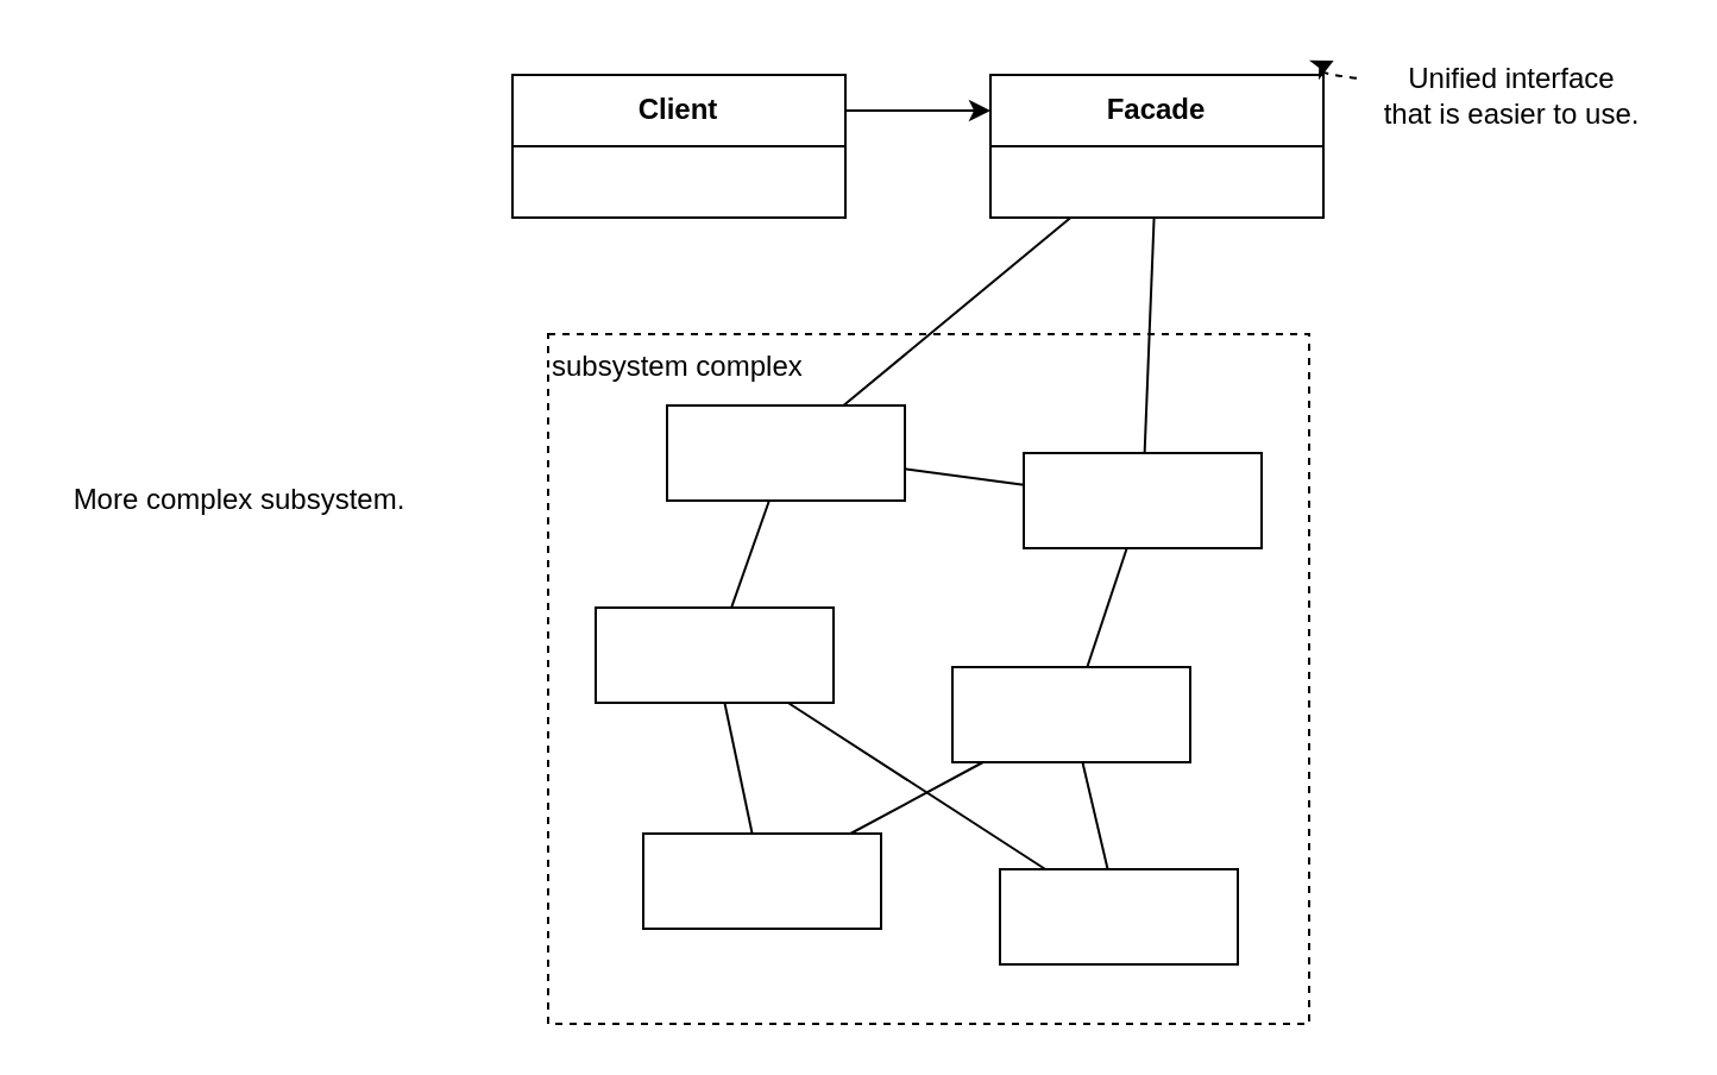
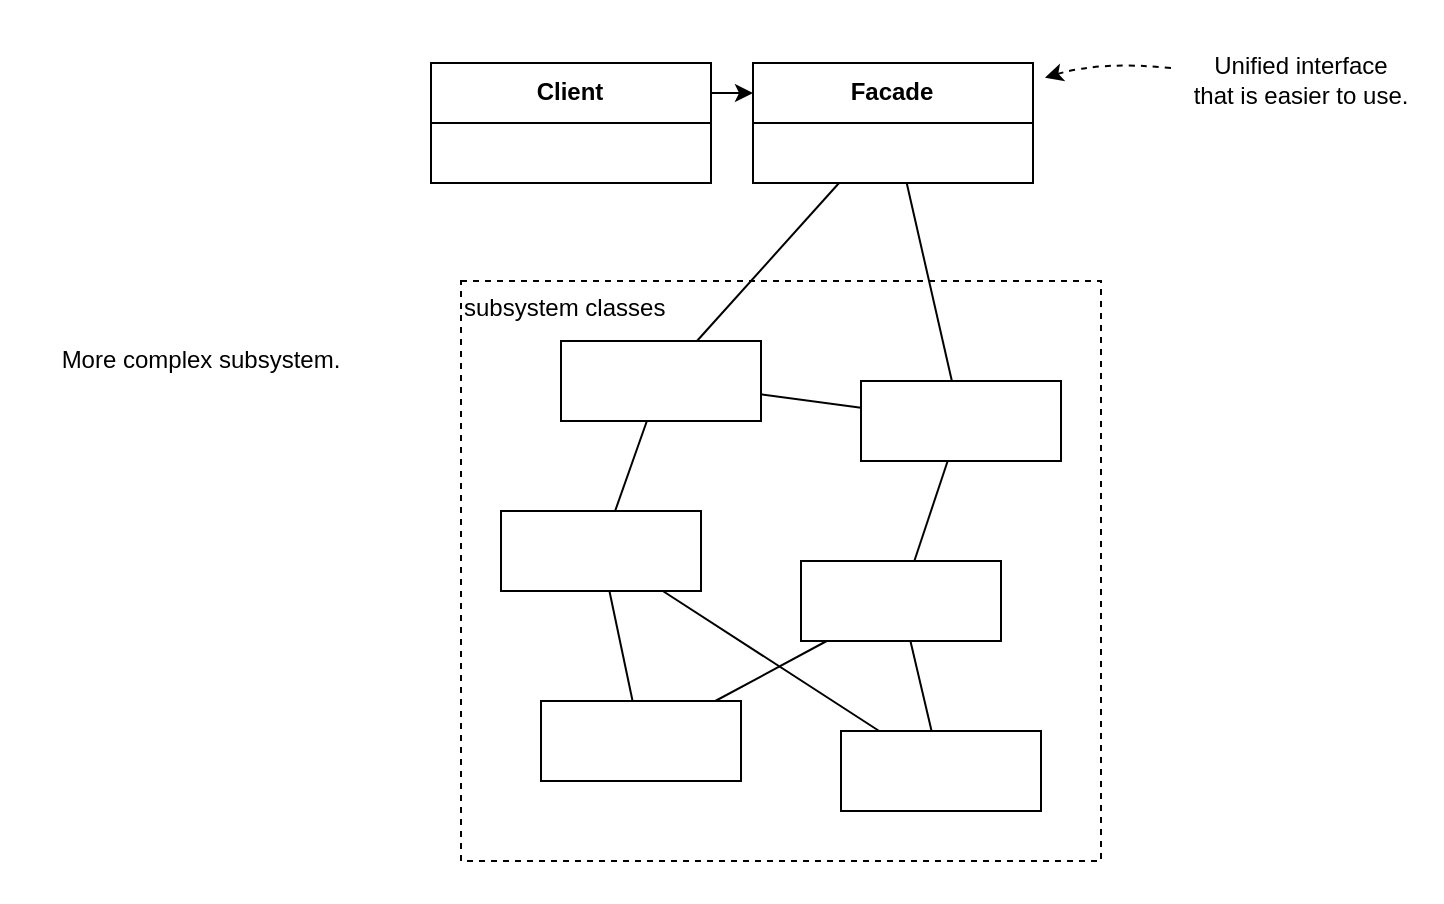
  <mxCell id="0" />
  <mxCell id="1" parent="0" />
- <mxCell id="2" value="subsystem complex" style="rounded=0;whiteSpace=wrap;html=1;fillColor=none;dashed=1;verticalAlign=top;align=left;" parent="1" vertex="1"><mxGeometry x="230" y="140" width="320" height="290" as="geometry" /></mxCell>
+ <mxCell id="2" value="subsystem classes" style="rounded=0;whiteSpace=wrap;html=1;fillColor=none;dashed=1;verticalAlign=top;align=left;" parent="1" vertex="1"><mxGeometry x="230" y="140" width="320" height="290" as="geometry" /></mxCell>
  <mxCell id="3" value="&lt;b&gt;Client&lt;/b&gt;" style="swimlane;fontStyle=0;childLayout=stackLayout;horizontal=1;startSize=30;horizontalStack=0;resizeParent=1;resizeParentMax=0;resizeLast=0;collapsible=1;marginBottom=0;whiteSpace=wrap;html=1;" parent="1" vertex="1"><mxGeometry x="215" y="31" width="140" height="60" as="geometry" /></mxCell>
- <mxCell id="4" value="&lt;b&gt;Facade&lt;/b&gt;" style="swimlane;fontStyle=0;childLayout=stackLayout;horizontal=1;startSize=30;horizontalStack=0;resizeParent=1;resizeParentMax=0;resizeLast=0;collapsible=1;marginBottom=0;whiteSpace=wrap;html=1;" vertex="1" parent="1"><mxGeometry x="416" y="31" width="140" height="60" as="geometry" /></mxCell>
+ <mxCell id="4" value="&lt;b&gt;Facade&lt;/b&gt;" style="swimlane;fontStyle=0;childLayout=stackLayout;horizontal=1;startSize=30;horizontalStack=0;resizeParent=1;resizeParentMax=0;resizeLast=0;collapsible=1;marginBottom=0;whiteSpace=wrap;html=1;" vertex="1" parent="1"><mxGeometry x="376" y="31" width="140" height="60" as="geometry" /></mxCell>
  <mxCell id="5" value="" style="endArrow=classic;html=1;rounded=0;exitX=1;exitY=0.25;exitDx=0;exitDy=0;entryX=0;entryY=0.25;entryDx=0;entryDy=0;" edge="1" parent="1" source="3" target="4"><mxGeometry width="50" height="50" relative="1" as="geometry"><mxPoint x="370" y="163" as="sourcePoint" /><mxPoint x="420" y="113" as="targetPoint" /></mxGeometry></mxCell>
  <mxCell id="6" value="" style="rounded=0;whiteSpace=wrap;html=1;" vertex="1" parent="1"><mxGeometry x="280" y="170" width="100" height="40" as="geometry" /></mxCell>
  <mxCell id="7" value="" style="rounded=0;whiteSpace=wrap;html=1;" vertex="1" parent="1"><mxGeometry x="430" y="190" width="100" height="40" as="geometry" /></mxCell>
  <mxCell id="8" value="" style="rounded=0;whiteSpace=wrap;html=1;" vertex="1" parent="1"><mxGeometry x="250" y="255" width="100" height="40" as="geometry" /></mxCell>
  <mxCell id="9" value="" style="rounded=0;whiteSpace=wrap;html=1;" vertex="1" parent="1"><mxGeometry x="400" y="280" width="100" height="40" as="geometry" /></mxCell>
  <mxCell id="10" value="" style="rounded=0;whiteSpace=wrap;html=1;" vertex="1" parent="1"><mxGeometry x="270" y="350" width="100" height="40" as="geometry" /></mxCell>
  <mxCell id="11" value="" style="rounded=0;whiteSpace=wrap;html=1;" vertex="1" parent="1"><mxGeometry x="420" y="365" width="100" height="40" as="geometry" /></mxCell>
  <mxCell id="12" value="" style="endArrow=none;html=1;rounded=0;" edge="1" parent="1" source="4" target="6"><mxGeometry width="50" height="50" relative="1" as="geometry"><mxPoint x="620" y="330" as="sourcePoint" /><mxPoint x="670" y="280" as="targetPoint" /></mxGeometry></mxCell>
  <mxCell id="13" value="" style="endArrow=none;html=1;rounded=0;" edge="1" parent="1" source="4" target="7"><mxGeometry width="50" height="50" relative="1" as="geometry"><mxPoint x="462.791" y="101" as="sourcePoint" /><mxPoint x="364.806" y="180" as="targetPoint" /></mxGeometry></mxCell>
  <mxCell id="14" value="" style="endArrow=none;html=1;rounded=0;" edge="1" parent="1" source="7" target="6"><mxGeometry width="50" height="50" relative="1" as="geometry"><mxPoint x="452.791" y="91" as="sourcePoint" /><mxPoint x="354.806" y="170" as="targetPoint" /></mxGeometry></mxCell>
  <mxCell id="15" value="" style="endArrow=none;html=1;rounded=0;" edge="1" parent="1" source="8" target="6"><mxGeometry width="50" height="50" relative="1" as="geometry"><mxPoint x="440" y="238.056" as="sourcePoint" /><mxPoint x="360" y="266.944" as="targetPoint" /></mxGeometry></mxCell>
  <mxCell id="16" value="" style="endArrow=none;html=1;rounded=0;" edge="1" parent="1" source="9" target="7"><mxGeometry width="50" height="50" relative="1" as="geometry"><mxPoint x="600" y="340" as="sourcePoint" /><mxPoint x="650" y="290" as="targetPoint" /></mxGeometry></mxCell>
  <mxCell id="17" value="" style="endArrow=none;html=1;rounded=0;" edge="1" parent="1" source="10" target="8"><mxGeometry width="50" height="50" relative="1" as="geometry"><mxPoint x="466.667" y="290" as="sourcePoint" /><mxPoint x="483.333" y="240" as="targetPoint" /></mxGeometry></mxCell>
  <mxCell id="18" value="" style="endArrow=none;html=1;rounded=0;" edge="1" parent="1" source="10" target="9"><mxGeometry width="50" height="50" relative="1" as="geometry"><mxPoint x="325.789" y="360" as="sourcePoint" /><mxPoint x="314.211" y="305" as="targetPoint" /></mxGeometry></mxCell>
  <mxCell id="19" value="" style="endArrow=none;html=1;rounded=0;" edge="1" parent="1" source="11" target="9"><mxGeometry width="50" height="50" relative="1" as="geometry"><mxPoint x="367.143" y="360" as="sourcePoint" /><mxPoint x="422.857" y="330" as="targetPoint" /></mxGeometry></mxCell>
  <mxCell id="20" value="" style="endArrow=none;html=1;rounded=0;" edge="1" parent="1" source="11" target="8"><mxGeometry width="50" height="50" relative="1" as="geometry"><mxPoint x="475.294" y="375" as="sourcePoint" /><mxPoint x="464.706" y="330" as="targetPoint" /></mxGeometry></mxCell>
- <mxCell id="21" value="&lt;div&gt;Unified interface&lt;/div&gt;&lt;div&gt;that is easier to use.&lt;/div&gt;" style="text;html=1;align=center;verticalAlign=middle;resizable=0;points=[];autosize=1;strokeColor=none;fillColor=none;" vertex="1" parent="1"><mxGeometry x="570" y="20" width="130" height="40" as="geometry" /></mxCell>
+ <mxCell id="21" value="&lt;div&gt;Unified interface&lt;/div&gt;&lt;div&gt;that is easier to use.&lt;/div&gt;" style="text;html=1;align=center;verticalAlign=middle;resizable=0;points=[];autosize=1;strokeColor=none;fillColor=none;" vertex="1" parent="1"><mxGeometry x="585" y="20" width="130" height="40" as="geometry" /></mxCell>
  <mxCell id="22" value="" style="endArrow=classic;html=1;targetPerimeterSpacing=6;curved=1;dashed=1;" edge="1" parent="1" source="21" target="4"><mxGeometry width="50" height="50" relative="1" as="geometry"><mxPoint x="420" y="-60" as="sourcePoint" /><mxPoint x="470" y="-110" as="targetPoint" /><Array as="points"><mxPoint x="550" y="30" /></Array></mxGeometry></mxCell>
- <mxCell id="23" value="More complex subsystem." style="text;html=1;align=center;verticalAlign=middle;resizable=0;points=[];autosize=1;strokeColor=none;fillColor=none;" vertex="1" parent="1"><mxGeometry x="20" y="195" width="160" height="30" as="geometry" /></mxCell>
+ <mxCell id="23" value="More complex subsystem." style="text;html=1;align=center;verticalAlign=middle;resizable=0;points=[];autosize=1;strokeColor=none;fillColor=none;" vertex="1" parent="1"><mxGeometry x="20" y="165" width="160" height="30" as="geometry" /></mxCell>
